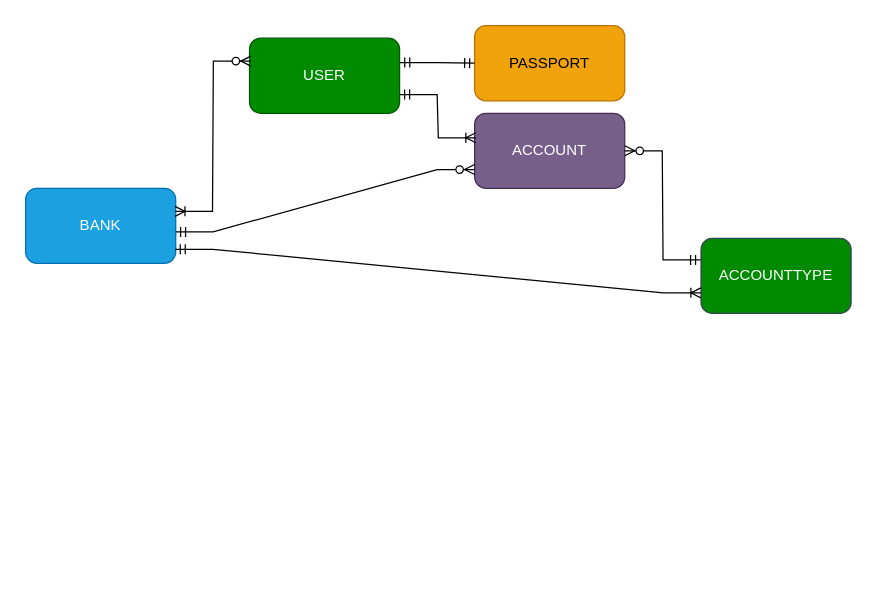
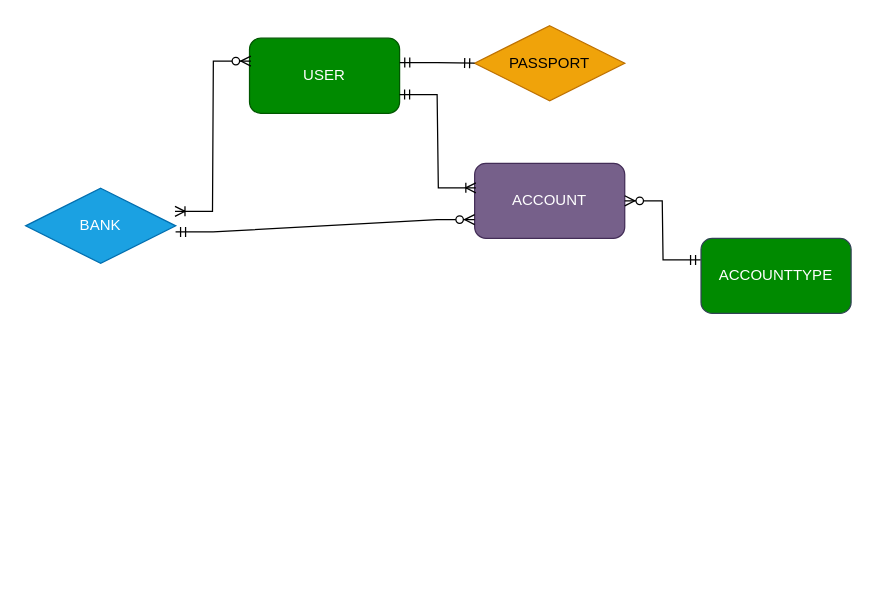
  <mxCell id="0" />
  <mxCell id="1" parent="0" />
- <mxCell id="2" value="BANK" style="rounded=1;whiteSpace=wrap;html=1;fillColor=#1ba1e2;fontColor=#ffffff;strokeColor=#006EAF;" parent="1" vertex="1"><mxGeometry x="20" y="150" width="120" height="60" as="geometry" /></mxCell>
+ <mxCell id="2" value="BANK" style="rhombus;whiteSpace=wrap;html=1;fillColor=#1ba1e2;fontColor=#ffffff;strokeColor=#006EAF;" parent="1" vertex="1"><mxGeometry x="20" y="150" width="120" height="60" as="geometry" /></mxCell>
  <mxCell id="3" value="USER" style="rounded=1;whiteSpace=wrap;html=1;fillColor=#008a00;fontColor=#ffffff;strokeColor=#005700;" parent="1" vertex="1"><mxGeometry x="199" y="30" width="120" height="60" as="geometry" /></mxCell>
- <mxCell id="4" value="PASSPORT" style="rounded=1;whiteSpace=wrap;html=1;fillColor=#f0a30a;fontColor=#000000;strokeColor=#BD7000;" parent="1" vertex="1"><mxGeometry x="379" y="20" width="120" height="60" as="geometry" /></mxCell>
- <mxCell id="5" value="ACCOUNT" style="rounded=1;whiteSpace=wrap;html=1;fillColor=#76608a;fontColor=#ffffff;strokeColor=#432D57;" parent="1" vertex="1"><mxGeometry x="379" y="90" width="120" height="60" as="geometry" /></mxCell>
+ <mxCell id="4" value="PASSPORT" style="rhombus;whiteSpace=wrap;html=1;fillColor=#f0a30a;fontColor=#000000;strokeColor=#BD7000;" parent="1" vertex="1"><mxGeometry x="379" y="20" width="120" height="60" as="geometry" /></mxCell>
+ <mxCell id="5" value="ACCOUNT" style="rounded=1;whiteSpace=wrap;html=1;fillColor=#76608a;fontColor=#ffffff;strokeColor=#432D57;" parent="1" vertex="1"><mxGeometry x="379" y="130" width="120" height="60" as="geometry" /></mxCell>
  <mxCell id="6" value="ACCOUNTTYPE" style="rounded=1;whiteSpace=wrap;html=1;fillColor=#008a00;fontColor=#ffffff;strokeColor=#314354;" parent="1" vertex="1"><mxGeometry x="560" y="190" width="120" height="60" as="geometry" /></mxCell>
  <mxCell id="7" value="" style="edgeStyle=entityRelationEdgeStyle;fontSize=12;html=1;endArrow=ERoneToMany;startArrow=ERzeroToMany;rounded=0;entryX=0.995;entryY=0.307;entryDx=0;entryDy=0;exitX=0.009;exitY=0.305;exitDx=0;exitDy=0;entryPerimeter=0;exitPerimeter=0;" parent="1" source="3" target="2" edge="1"><mxGeometry width="100" height="100" relative="1" as="geometry"><mxPoint x="129" y="260" as="sourcePoint" /><mxPoint x="299" y="70" as="targetPoint" /><Array as="points"><mxPoint x="189" y="120" /></Array></mxGeometry></mxCell>
  <mxCell id="8" value="" style="edgeStyle=entityRelationEdgeStyle;fontSize=12;html=1;endArrow=ERmandOne;startArrow=ERmandOne;rounded=0;entryX=0;entryY=0.5;entryDx=0;entryDy=0;exitX=1.001;exitY=0.324;exitDx=0;exitDy=0;exitPerimeter=0;" parent="1" source="3" target="4" edge="1"><mxGeometry width="100" height="100" relative="1" as="geometry"><mxPoint x="209" y="220" as="sourcePoint" /><mxPoint x="309" y="120" as="targetPoint" /></mxGeometry></mxCell>
  <mxCell id="9" value="" style="edgeStyle=entityRelationEdgeStyle;fontSize=12;html=1;endArrow=ERoneToMany;startArrow=ERmandOne;rounded=0;exitX=1;exitY=0.75;exitDx=0;exitDy=0;entryX=0.008;entryY=0.327;entryDx=0;entryDy=0;entryPerimeter=0;" parent="1" source="3" target="5" edge="1"><mxGeometry width="100" height="100" relative="1" as="geometry"><mxPoint x="319" y="190" as="sourcePoint" /><mxPoint x="379" y="280" as="targetPoint" /><Array as="points"><mxPoint x="383" y="450" /><mxPoint x="413" y="400" /><mxPoint x="393" y="440" /><mxPoint x="293" y="460" /><mxPoint x="293" y="450" /><mxPoint x="293" y="450" /></Array></mxGeometry></mxCell>
  <mxCell id="10" value="" style="edgeStyle=entityRelationEdgeStyle;fontSize=12;html=1;endArrow=ERzeroToMany;startArrow=ERmandOne;rounded=0;exitX=-0.003;exitY=0.288;exitDx=0;exitDy=0;entryX=1;entryY=0.5;entryDx=0;entryDy=0;exitPerimeter=0;" parent="1" source="6" target="5" edge="1"><mxGeometry width="100" height="100" relative="1" as="geometry"><mxPoint x="449" y="430" as="sourcePoint" /><mxPoint x="549" y="330" as="targetPoint" /><Array as="points"><mxPoint x="539" y="440" /><mxPoint x="499" y="390" /><mxPoint x="499" y="420" /></Array></mxGeometry></mxCell>
  <mxCell id="11" value="" style="edgeStyle=entityRelationEdgeStyle;fontSize=12;html=1;endArrow=ERzeroToMany;startArrow=ERmandOne;rounded=0;entryX=0;entryY=0.75;entryDx=0;entryDy=0;exitX=0.999;exitY=0.581;exitDx=0;exitDy=0;exitPerimeter=0;" parent="1" source="2" target="5" edge="1"><mxGeometry width="100" height="100" relative="1" as="geometry"><mxPoint x="149" y="190" as="sourcePoint" /><mxPoint x="210" y="260.02" as="targetPoint" /><Array as="points"><mxPoint x="170" y="220.02" /><mxPoint x="170" y="270" /></Array></mxGeometry></mxCell>
- <mxCell id="12" value="" style="edgeStyle=entityRelationEdgeStyle;fontSize=12;html=1;endArrow=ERoneToMany;startArrow=ERmandOne;rounded=0;entryX=-0.001;entryY=0.726;entryDx=0;entryDy=0;entryPerimeter=0;exitX=0.997;exitY=0.813;exitDx=0;exitDy=0;exitPerimeter=0;" parent="1" source="2" target="6" edge="1"><mxGeometry width="100" height="100" relative="1" as="geometry"><mxPoint x="150" y="190" as="sourcePoint" /><mxPoint x="470" y="230" as="targetPoint" /></mxGeometry></mxCell>
